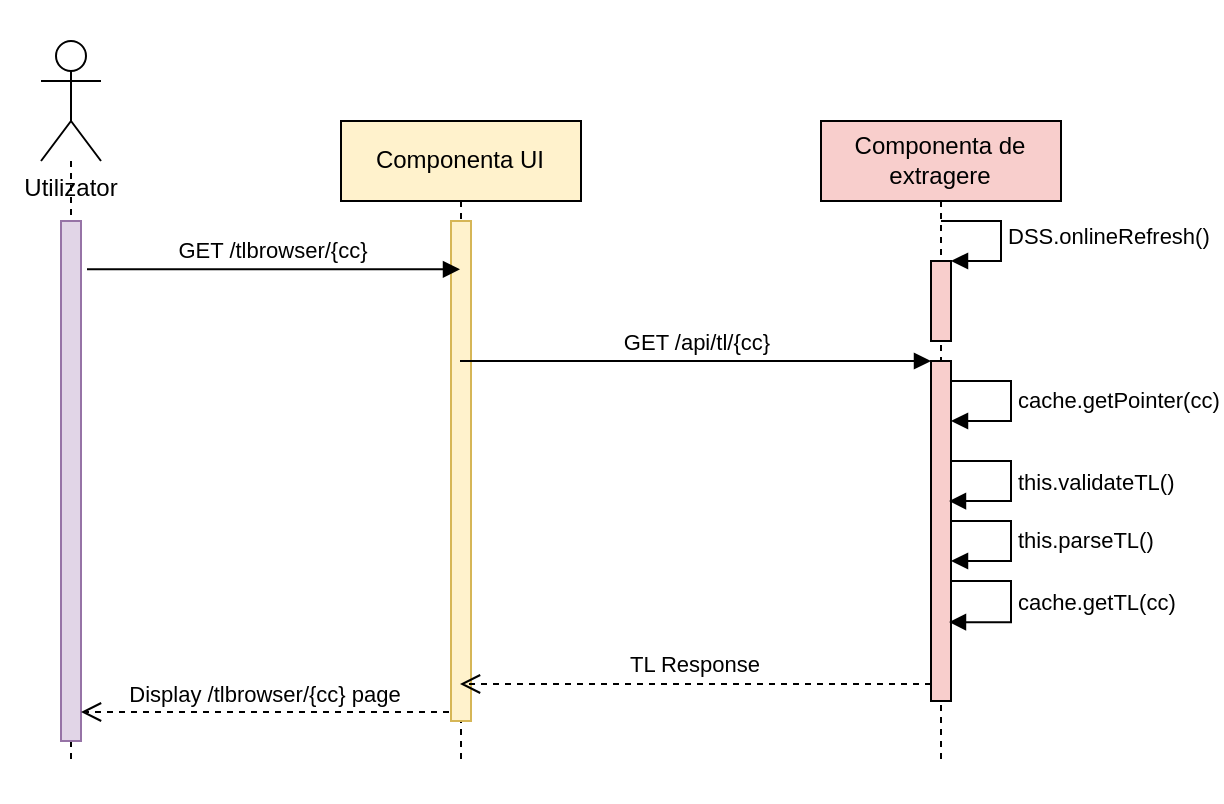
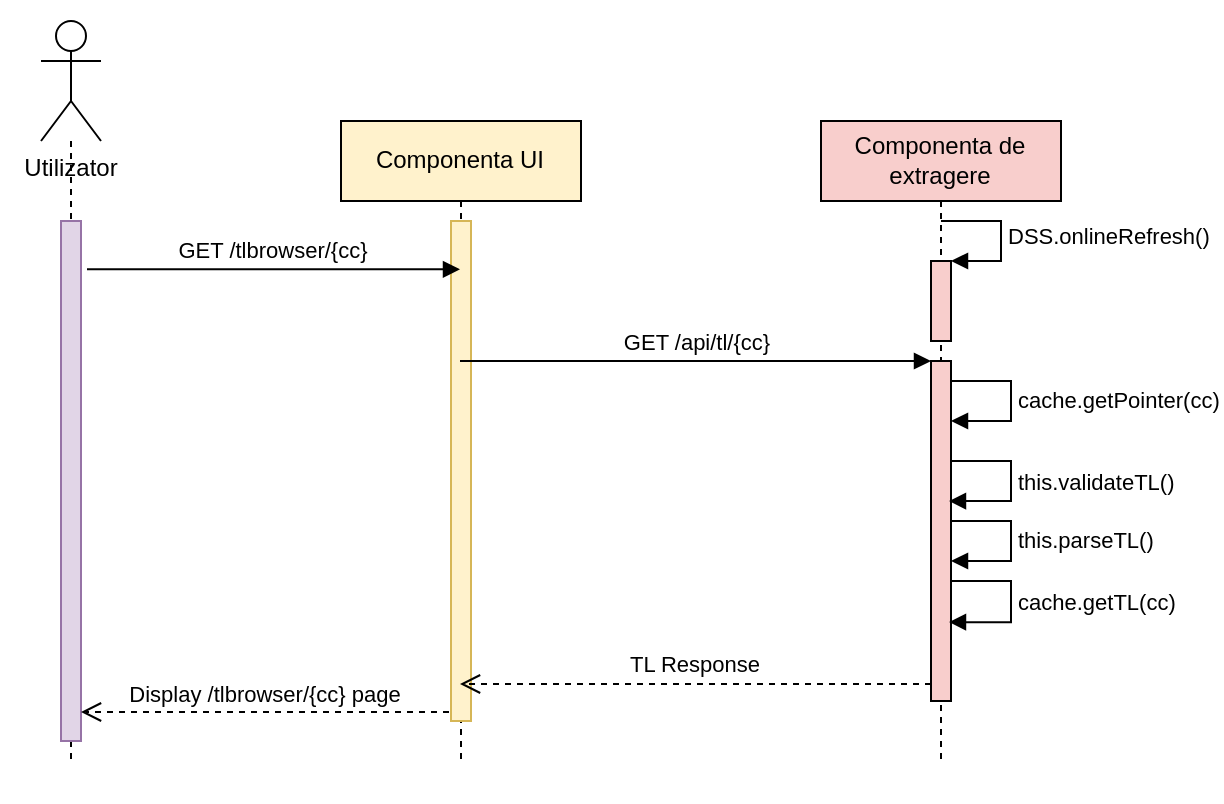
  <mxCell id="0" />
  <mxCell id="1" parent="0" />
  <mxCell id="2" value="Componenta UI" style="shape=umlLifeline;perimeter=lifelinePerimeter;whiteSpace=wrap;html=1;container=1;collapsible=0;recursiveResize=0;outlineConnect=0;fillColor=#fff2cc;strokeColor=#000000;" parent="1" vertex="1"><mxGeometry x="170" y="60" width="120" height="320" as="geometry" /></mxCell>
  <mxCell id="3" value="" style="html=1;points=[];perimeter=orthogonalPerimeter;strokeColor=#d6b656;fillColor=#fff2cc;" parent="2" vertex="1"><mxGeometry x="55" y="50" width="10" height="250" as="geometry" /></mxCell>
  <mxCell id="4" value="Componenta de extragere" style="shape=umlLifeline;perimeter=lifelinePerimeter;whiteSpace=wrap;html=1;container=1;collapsible=0;recursiveResize=0;outlineConnect=0;strokeColor=#000000;fillColor=#f8cecc;" parent="1" vertex="1"><mxGeometry x="410" y="60" width="120" height="320" as="geometry" /></mxCell>
  <mxCell id="5" value="" style="html=1;points=[];perimeter=orthogonalPerimeter;strokeColor=#000000;fillColor=#f8cecc;" parent="4" vertex="1"><mxGeometry x="55" y="120" width="10" height="170" as="geometry" /></mxCell>
  <mxCell id="6" value="" style="html=1;points=[];perimeter=orthogonalPerimeter;strokeColor=#000000;fillColor=#f8cecc;" parent="4" vertex="1"><mxGeometry x="55" y="70" width="10" height="40" as="geometry" /></mxCell>
  <mxCell id="7" value="DSS.onlineRefresh()" style="edgeStyle=orthogonalEdgeStyle;html=1;align=left;spacingLeft=2;endArrow=block;rounded=0;entryX=1;entryY=0;fillColor=#f8cecc;strokeColor=#000000;" parent="4" target="6" edge="1"><mxGeometry relative="1" as="geometry"><mxPoint x="60" y="50" as="sourcePoint" /><Array as="points"><mxPoint x="90" y="50" /></Array></mxGeometry></mxCell>
  <mxCell id="8" value="cache.getPointer(cc)" style="edgeStyle=orthogonalEdgeStyle;html=1;align=left;spacingLeft=2;endArrow=block;rounded=0;" edge="1" parent="4"><mxGeometry relative="1" as="geometry"><mxPoint x="65" y="130" as="sourcePoint" /><Array as="points"><mxPoint x="95" y="130" /></Array><mxPoint x="65" y="150" as="targetPoint" /></mxGeometry></mxCell>
  <mxCell id="9" value="this.validateTL()" style="edgeStyle=orthogonalEdgeStyle;html=1;align=left;spacingLeft=2;endArrow=block;rounded=0;entryX=0.9;entryY=0.412;entryDx=0;entryDy=0;entryPerimeter=0;" edge="1" target="5" parent="4"><mxGeometry relative="1" as="geometry"><mxPoint x="65" y="170" as="sourcePoint" /><Array as="points"><mxPoint x="95" y="170" /><mxPoint x="95" y="190" /></Array><mxPoint x="70" y="190" as="targetPoint" /></mxGeometry></mxCell>
  <mxCell id="10" value="this.parseTL()" style="edgeStyle=orthogonalEdgeStyle;html=1;align=left;spacingLeft=2;endArrow=block;rounded=0;" edge="1" target="5" parent="4"><mxGeometry relative="1" as="geometry"><mxPoint x="65" y="200" as="sourcePoint" /><Array as="points"><mxPoint x="95" y="200" /><mxPoint x="95" y="220" /></Array><mxPoint x="70" y="220" as="targetPoint" /></mxGeometry></mxCell>
  <mxCell id="11" value="cache.getTL(cc)" style="edgeStyle=orthogonalEdgeStyle;html=1;align=left;spacingLeft=2;endArrow=block;rounded=0;entryX=0.9;entryY=0.768;entryDx=0;entryDy=0;entryPerimeter=0;" edge="1" target="5" parent="4"><mxGeometry relative="1" as="geometry"><mxPoint x="65" y="230" as="sourcePoint" /><Array as="points"><mxPoint x="95" y="230" /><mxPoint x="95" y="251" /></Array><mxPoint x="70" y="250" as="targetPoint" /></mxGeometry></mxCell>
  <mxCell id="12" value="GET /api/tl/{cc}" style="html=1;verticalAlign=bottom;endArrow=block;entryX=0;entryY=0;rounded=0;" parent="1" source="2" target="5" edge="1"><mxGeometry relative="1" as="geometry"><mxPoint x="350" y="150" as="sourcePoint" /></mxGeometry></mxCell>
  <mxCell id="13" value="TL Response" style="html=1;verticalAlign=bottom;endArrow=open;dashed=1;endSize=8;exitX=0;exitY=0.95;rounded=0;" parent="1" source="5" target="2" edge="1"><mxGeometry relative="1" as="geometry"><mxPoint x="350" y="226" as="targetPoint" /></mxGeometry></mxCell>
- <mxCell id="14" value="Utilizator" style="shape=umlActor;verticalLabelPosition=bottom;verticalAlign=top;html=1;strokeColor=#000000;" parent="1" vertex="1"><mxGeometry x="20" width="30" height="60" as="geometry" y="20" /></mxCell>
+ <mxCell id="14" value="Utilizator" style="shape=umlActor;verticalLabelPosition=bottom;verticalAlign=top;html=1;strokeColor=#000000;" parent="1" vertex="1"><mxGeometry x="20" y="10" width="30" height="60" as="geometry" /></mxCell>
  <mxCell id="15" value="" style="endArrow=none;dashed=1;html=1;rounded=0;strokeColor=#000000;startArrow=none;" parent="1" source="17" edge="1"><mxGeometry width="50" height="50" relative="1" as="geometry"><mxPoint x="10" y="100" as="sourcePoint" /><mxPoint x="35" y="380" as="targetPoint" /></mxGeometry></mxCell>
  <mxCell id="16" value="" style="endArrow=none;dashed=1;html=1;rounded=0;strokeColor=#000000;" parent="1" source="14" target="17" edge="1"><mxGeometry width="50" height="50" relative="1" as="geometry"><mxPoint x="10" y="100" as="sourcePoint" /><mxPoint x="10" y="460" as="targetPoint" /></mxGeometry></mxCell>
  <mxCell id="17" value="" style="html=1;points=[];perimeter=orthogonalPerimeter;strokeColor=#9673a6;fillColor=#e1d5e7;" parent="1" vertex="1"><mxGeometry x="30" y="110" width="10" height="260" as="geometry" /></mxCell>
  <mxCell id="18" value="GET /tlbrowser/{cc}" style="html=1;verticalAlign=bottom;endArrow=block;rounded=0;strokeColor=#000000;exitX=1.3;exitY=0.093;exitDx=0;exitDy=0;exitPerimeter=0;" parent="1" source="17" target="2" edge="1"><mxGeometry width="80" relative="1" as="geometry"><mxPoint x="170" y="270" as="sourcePoint" /><mxPoint x="250" y="270" as="targetPoint" /></mxGeometry></mxCell>
  <mxCell id="19" value="Display /tlbrowser/{cc} page" style="html=1;verticalAlign=bottom;endArrow=open;dashed=1;endSize=8;rounded=0;strokeColor=#000000;exitX=-0.1;exitY=0.982;exitDx=0;exitDy=0;exitPerimeter=0;" parent="1" source="3" target="17" edge="1"><mxGeometry relative="1" as="geometry"><mxPoint x="250" y="370" as="sourcePoint" /><mxPoint x="170" y="370" as="targetPoint" /></mxGeometry></mxCell>
